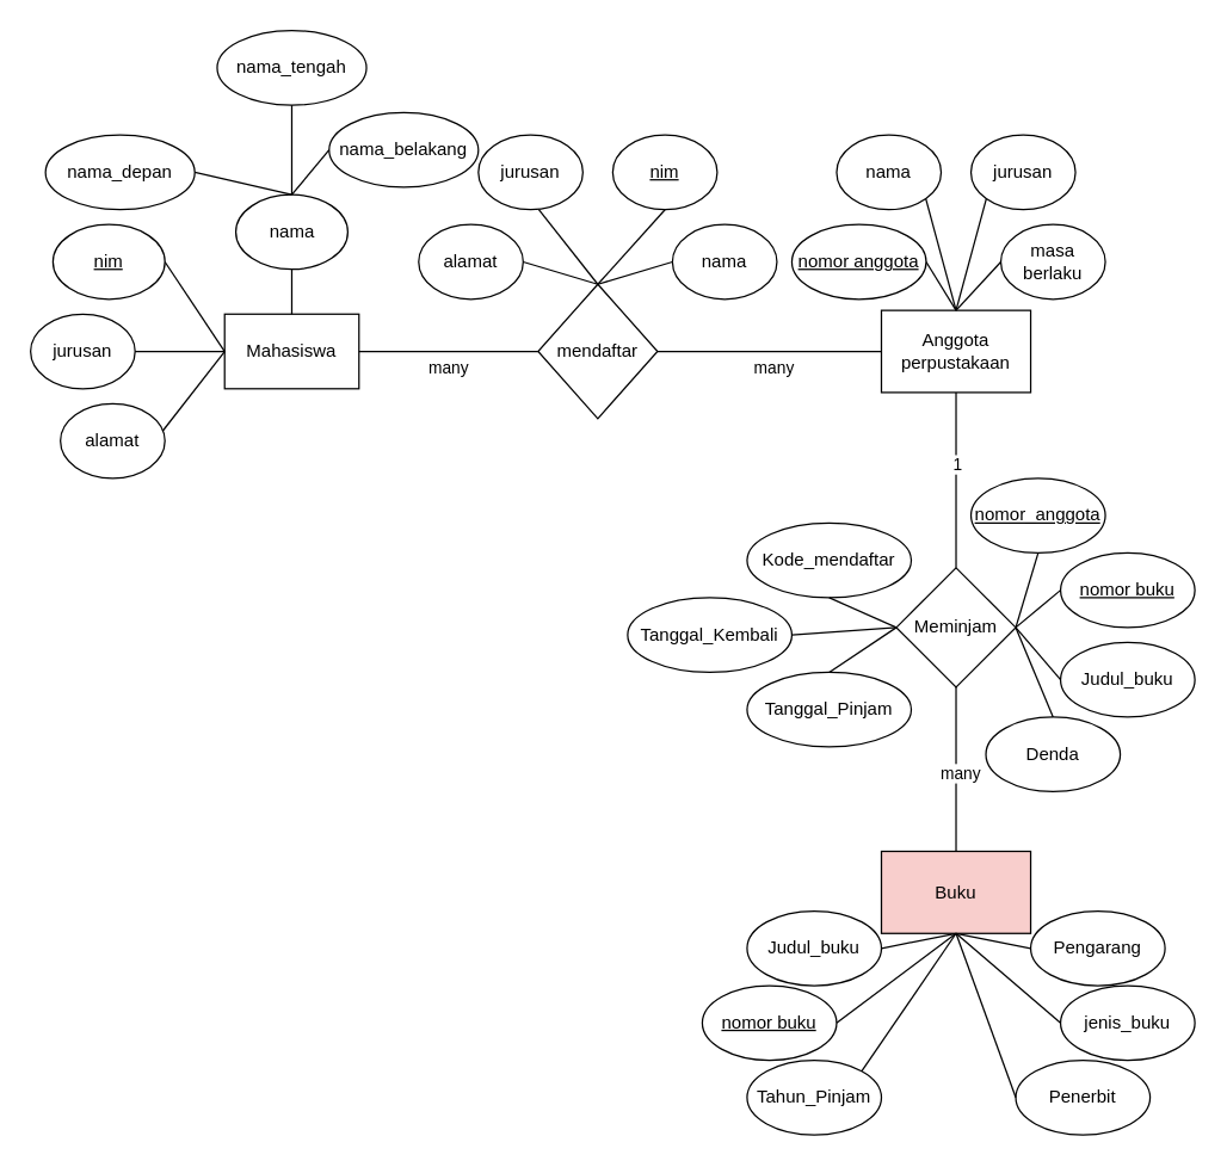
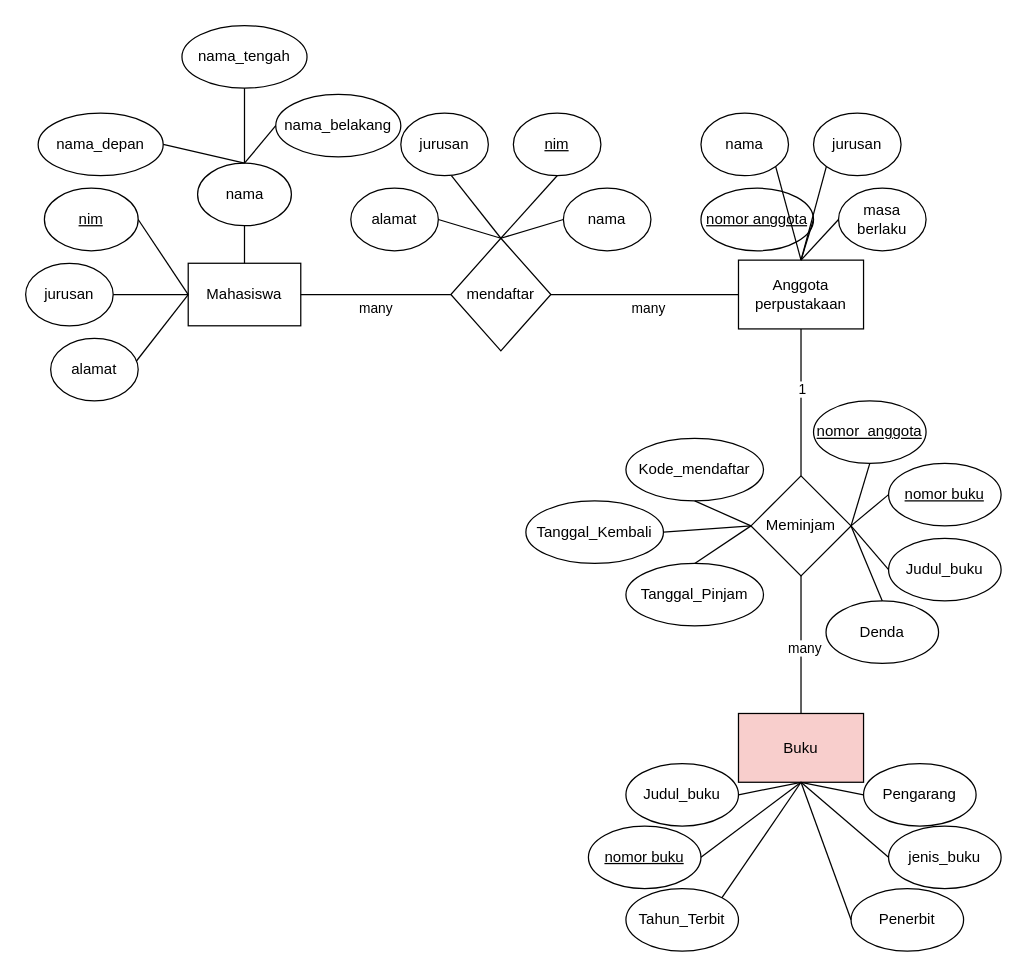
  <mxCell id="0" />
  <mxCell id="1" parent="0" />
  <mxCell id="2" value="Mahasiswa" style="whiteSpace=wrap;html=1;align=center;" vertex="1" parent="1"><mxGeometry x="150" y="210" width="90" height="50" as="geometry" /></mxCell>
  <mxCell id="3" value="mendaftar" style="shape=rhombus;perimeter=rhombusPerimeter;whiteSpace=wrap;html=1;align=center;" vertex="1" parent="1"><mxGeometry x="360" y="190" width="80" height="90" as="geometry" /></mxCell>
  <mxCell id="4" value="alamat" style="ellipse;whiteSpace=wrap;html=1;align=center;" vertex="1" parent="1"><mxGeometry x="40" y="270" width="70" height="50" as="geometry" /></mxCell>
  <mxCell id="5" value="nim" style="ellipse;whiteSpace=wrap;html=1;align=center;fontStyle=4;" vertex="1" parent="1"><mxGeometry x="35" y="150" width="75" height="50" as="geometry" /></mxCell>
  <mxCell id="6" value="" style="endArrow=none;html=1;rounded=0;exitX=1;exitY=0.5;exitDx=0;exitDy=0;entryX=0;entryY=0.5;entryDx=0;entryDy=0;" edge="1" parent="1" source="5" target="2"><mxGeometry width="50" height="50" relative="1" as="geometry"><mxPoint x="340" y="230" as="sourcePoint" /><mxPoint x="390" y="180" as="targetPoint" /></mxGeometry></mxCell>
  <mxCell id="7" value="jurusan" style="ellipse;whiteSpace=wrap;html=1;align=center;" vertex="1" parent="1"><mxGeometry x="20" y="210" width="70" height="50" as="geometry" /></mxCell>
  <mxCell id="8" value="" style="endArrow=none;html=1;rounded=0;exitX=1;exitY=0.5;exitDx=0;exitDy=0;entryX=0;entryY=0.5;entryDx=0;entryDy=0;" edge="1" parent="1" source="7" target="2"><mxGeometry width="50" height="50" relative="1" as="geometry"><mxPoint x="340" y="230" as="sourcePoint" /><mxPoint x="390" y="180" as="targetPoint" /></mxGeometry></mxCell>
  <mxCell id="9" value="" style="endArrow=none;html=1;rounded=0;exitX=0.978;exitY=0.367;exitDx=0;exitDy=0;exitPerimeter=0;entryX=0;entryY=0.5;entryDx=0;entryDy=0;" edge="1" parent="1" source="4" target="2"><mxGeometry width="50" height="50" relative="1" as="geometry"><mxPoint x="340" y="230" as="sourcePoint" /><mxPoint x="390" y="180" as="targetPoint" /></mxGeometry></mxCell>
  <mxCell id="10" value="nama" style="ellipse;whiteSpace=wrap;html=1;align=center;" vertex="1" parent="1"><mxGeometry x="157.5" y="130" width="75" height="50" as="geometry" /></mxCell>
  <mxCell id="11" value="" style="endArrow=none;html=1;rounded=0;exitX=0.5;exitY=0;exitDx=0;exitDy=0;entryX=0.5;entryY=1;entryDx=0;entryDy=0;" edge="1" parent="1" source="2" target="10"><mxGeometry width="50" height="50" relative="1" as="geometry"><mxPoint x="340" y="230" as="sourcePoint" /><mxPoint x="390" y="180" as="targetPoint" /></mxGeometry></mxCell>
  <mxCell id="12" value="nama_depan" style="ellipse;whiteSpace=wrap;html=1;align=center;" vertex="1" parent="1"><mxGeometry x="30" y="90" width="100" height="50" as="geometry" /></mxCell>
  <mxCell id="13" value="nama_tengah" style="ellipse;whiteSpace=wrap;html=1;align=center;" vertex="1" parent="1"><mxGeometry x="145" y="20" width="100" height="50" as="geometry" /></mxCell>
  <mxCell id="14" value="nama_belakang" style="ellipse;whiteSpace=wrap;html=1;align=center;" vertex="1" parent="1"><mxGeometry x="220" y="75" width="100" height="50" as="geometry" /></mxCell>
  <mxCell id="15" value="" style="endArrow=none;html=1;rounded=0;exitX=0.5;exitY=0;exitDx=0;exitDy=0;entryX=0.5;entryY=1;entryDx=0;entryDy=0;" edge="1" parent="1" source="10" target="13"><mxGeometry width="50" height="50" relative="1" as="geometry"><mxPoint x="340" y="230" as="sourcePoint" /><mxPoint x="390" y="180" as="targetPoint" /></mxGeometry></mxCell>
  <mxCell id="16" value="" style="endArrow=none;html=1;rounded=0;exitX=0.5;exitY=0;exitDx=0;exitDy=0;entryX=0;entryY=0.5;entryDx=0;entryDy=0;" edge="1" parent="1" source="10" target="14"><mxGeometry width="50" height="50" relative="1" as="geometry"><mxPoint x="340" y="230" as="sourcePoint" /><mxPoint x="390" y="180" as="targetPoint" /></mxGeometry></mxCell>
  <mxCell id="17" value="" style="endArrow=none;html=1;rounded=0;exitX=0.5;exitY=0;exitDx=0;exitDy=0;entryX=1;entryY=0.5;entryDx=0;entryDy=0;" edge="1" parent="1" source="10" target="12"><mxGeometry width="50" height="50" relative="1" as="geometry"><mxPoint x="340" y="230" as="sourcePoint" /><mxPoint x="390" y="180" as="targetPoint" /></mxGeometry></mxCell>
  <mxCell id="18" value="" style="endArrow=none;html=1;rounded=0;exitX=1;exitY=0.5;exitDx=0;exitDy=0;entryX=0;entryY=0.5;entryDx=0;entryDy=0;" edge="1" parent="1" source="2" target="3"><mxGeometry width="50" height="50" relative="1" as="geometry"><mxPoint x="340" y="230" as="sourcePoint" /><mxPoint x="390" y="180" as="targetPoint" /></mxGeometry></mxCell>
  <mxCell id="19" value="many" style="edgeLabel;html=1;align=center;verticalAlign=middle;resizable=0;points=[];" vertex="1" connectable="0" parent="18"><mxGeometry x="-0.013" y="-2" relative="1" as="geometry"><mxPoint y="8" as="offset" /></mxGeometry></mxCell>
  <mxCell id="20" value="jurusan" style="ellipse;whiteSpace=wrap;html=1;align=center;" vertex="1" parent="1"><mxGeometry x="320" y="90" width="70" height="50" as="geometry" /></mxCell>
  <mxCell id="21" value="alamat" style="ellipse;whiteSpace=wrap;html=1;align=center;" vertex="1" parent="1"><mxGeometry x="280" y="150" width="70" height="50" as="geometry" /></mxCell>
  <mxCell id="22" value="" style="endArrow=none;html=1;rounded=0;exitX=0.5;exitY=0;exitDx=0;exitDy=0;entryX=1;entryY=0.5;entryDx=0;entryDy=0;" edge="1" parent="1" source="3" target="21"><mxGeometry width="50" height="50" relative="1" as="geometry"><mxPoint x="440" y="230" as="sourcePoint" /><mxPoint x="490" y="180" as="targetPoint" /></mxGeometry></mxCell>
  <mxCell id="23" value="" style="endArrow=none;html=1;rounded=0;exitX=0.5;exitY=0;exitDx=0;exitDy=0;entryX=0.578;entryY=1;entryDx=0;entryDy=0;entryPerimeter=0;" edge="1" parent="1" source="3" target="20"><mxGeometry width="50" height="50" relative="1" as="geometry"><mxPoint x="440" y="230" as="sourcePoint" /><mxPoint x="490" y="180" as="targetPoint" /></mxGeometry></mxCell>
  <mxCell id="24" value="nim" style="ellipse;whiteSpace=wrap;html=1;align=center;fontStyle=4;" vertex="1" parent="1"><mxGeometry x="410" y="90" width="70" height="50" as="geometry" /></mxCell>
  <mxCell id="25" value="" style="endArrow=none;html=1;rounded=0;exitX=0.5;exitY=0;exitDx=0;exitDy=0;entryX=0.5;entryY=1;entryDx=0;entryDy=0;" edge="1" parent="1" source="3" target="24"><mxGeometry width="50" height="50" relative="1" as="geometry"><mxPoint x="440" y="230" as="sourcePoint" /><mxPoint x="490" y="180" as="targetPoint" /></mxGeometry></mxCell>
  <mxCell id="26" value="nama" style="ellipse;whiteSpace=wrap;html=1;align=center;" vertex="1" parent="1"><mxGeometry x="450" y="150" width="70" height="50" as="geometry" /></mxCell>
  <mxCell id="27" value="" style="endArrow=none;html=1;rounded=0;exitX=0.5;exitY=0;exitDx=0;exitDy=0;entryX=0;entryY=0.5;entryDx=0;entryDy=0;" edge="1" parent="1" source="3" target="26"><mxGeometry width="50" height="50" relative="1" as="geometry"><mxPoint x="440" y="230" as="sourcePoint" /><mxPoint x="490" y="180" as="targetPoint" /></mxGeometry></mxCell>
  <mxCell id="28" value="" style="endArrow=none;html=1;rounded=0;exitX=1;exitY=0.5;exitDx=0;exitDy=0;entryX=0;entryY=0.5;entryDx=0;entryDy=0;" edge="1" parent="1" source="3" target="30"><mxGeometry width="50" height="50" relative="1" as="geometry"><mxPoint x="440" y="230" as="sourcePoint" /><mxPoint x="610" y="230" as="targetPoint" /></mxGeometry></mxCell>
  <mxCell id="29" value="many" style="edgeLabel;html=1;align=center;verticalAlign=middle;resizable=0;points=[];" vertex="1" connectable="0" parent="28"><mxGeometry x="0.033" y="1" relative="1" as="geometry"><mxPoint y="11" as="offset" /></mxGeometry></mxCell>
  <mxCell id="30" value="Anggota&lt;div&gt;perpustakaan&lt;/div&gt;" style="whiteSpace=wrap;html=1;align=center;" vertex="1" parent="1"><mxGeometry x="590" y="207.5" width="100" height="55" as="geometry" /></mxCell>
- <mxCell id="31" value="&lt;div&gt;nomor anggota&lt;/div&gt;" style="ellipse;whiteSpace=wrap;html=1;align=center;fontStyle=4;" vertex="1" parent="1"><mxGeometry x="530" y="150" width="90" height="50" as="geometry" /></mxCell>
+ <mxCell id="31" value="&lt;div&gt;nomor anggota&lt;/div&gt;" style="ellipse;whiteSpace=wrap;html=1;align=center;fontStyle=4;" vertex="1" parent="1"><mxGeometry x="560" y="150" width="90" height="50" as="geometry" /></mxCell>
  <mxCell id="32" value="nama" style="ellipse;whiteSpace=wrap;html=1;align=center;" vertex="1" parent="1"><mxGeometry x="560" y="90" width="70" height="50" as="geometry" /></mxCell>
  <mxCell id="33" value="" style="endArrow=none;html=1;rounded=0;entryX=1;entryY=0.5;entryDx=0;entryDy=0;exitX=0.5;exitY=0;exitDx=0;exitDy=0;" edge="1" parent="1" source="30" target="31"><mxGeometry width="50" height="50" relative="1" as="geometry"><mxPoint x="440" y="230" as="sourcePoint" /><mxPoint x="490" y="180" as="targetPoint" /></mxGeometry></mxCell>
  <mxCell id="34" value="" style="endArrow=none;html=1;rounded=0;entryX=1;entryY=1;entryDx=0;entryDy=0;exitX=0.5;exitY=0;exitDx=0;exitDy=0;" edge="1" parent="1" source="30" target="32"><mxGeometry width="50" height="50" relative="1" as="geometry"><mxPoint x="440" y="230" as="sourcePoint" /><mxPoint x="490" y="180" as="targetPoint" /></mxGeometry></mxCell>
  <mxCell id="35" value="jurusan" style="ellipse;whiteSpace=wrap;html=1;align=center;" vertex="1" parent="1"><mxGeometry x="650" y="90" width="70" height="50" as="geometry" /></mxCell>
  <mxCell id="36" value="masa&lt;div&gt;berlaku&lt;/div&gt;" style="ellipse;whiteSpace=wrap;html=1;align=center;" vertex="1" parent="1"><mxGeometry x="670" y="150" width="70" height="50" as="geometry" /></mxCell>
  <mxCell id="37" value="" style="endArrow=none;html=1;rounded=0;entryX=0;entryY=1;entryDx=0;entryDy=0;exitX=0.5;exitY=0;exitDx=0;exitDy=0;" edge="1" parent="1" source="30" target="35"><mxGeometry width="50" height="50" relative="1" as="geometry"><mxPoint x="440" y="130" as="sourcePoint" /><mxPoint x="490" y="80" as="targetPoint" /></mxGeometry></mxCell>
  <mxCell id="38" value="" style="endArrow=none;html=1;rounded=0;entryX=0;entryY=0.5;entryDx=0;entryDy=0;exitX=0.5;exitY=0;exitDx=0;exitDy=0;" edge="1" parent="1" source="30" target="36"><mxGeometry width="50" height="50" relative="1" as="geometry"><mxPoint x="440" y="130" as="sourcePoint" /><mxPoint x="490" y="80" as="targetPoint" /></mxGeometry></mxCell>
  <mxCell id="39" value="Buku" style="whiteSpace=wrap;html=1;align=center;fillColor=#f8cecc;" vertex="1" parent="1"><mxGeometry x="590" y="570" width="100" height="55" as="geometry" /></mxCell>
  <mxCell id="40" value="Meminjam" style="shape=rhombus;perimeter=rhombusPerimeter;whiteSpace=wrap;html=1;align=center;" vertex="1" parent="1"><mxGeometry x="600" y="380" width="80" height="80" as="geometry" /></mxCell>
  <mxCell id="41" value="" style="endArrow=none;html=1;rounded=0;entryX=0.5;entryY=1;entryDx=0;entryDy=0;exitX=0.5;exitY=0;exitDx=0;exitDy=0;" edge="1" parent="1" source="40" target="30"><mxGeometry width="50" height="50" relative="1" as="geometry"><mxPoint x="440" y="330" as="sourcePoint" /><mxPoint x="490" y="280" as="targetPoint" /></mxGeometry></mxCell>
  <mxCell id="42" value="1" style="edgeLabel;html=1;align=center;verticalAlign=middle;resizable=0;points=[];" vertex="1" connectable="0" parent="41"><mxGeometry x="0.055" y="-1" relative="1" as="geometry"><mxPoint x="-1" y="-8" as="offset" /></mxGeometry></mxCell>
  <mxCell id="43" value="nomor_anggota" style="ellipse;whiteSpace=wrap;html=1;align=center;fontStyle=4;" vertex="1" parent="1"><mxGeometry x="650" y="320" width="90" height="50" as="geometry" /></mxCell>
  <mxCell id="44" value="nomor buku" style="ellipse;whiteSpace=wrap;html=1;align=center;fontStyle=4;" vertex="1" parent="1"><mxGeometry x="710" y="370" width="90" height="50" as="geometry" /></mxCell>
  <mxCell id="45" value="Judul_buku" style="ellipse;whiteSpace=wrap;html=1;align=center;" vertex="1" parent="1"><mxGeometry x="710" y="430" width="90" height="50" as="geometry" /></mxCell>
  <mxCell id="46" value="Denda" style="ellipse;whiteSpace=wrap;html=1;align=center;" vertex="1" parent="1"><mxGeometry x="660" y="480" width="90" height="50" as="geometry" /></mxCell>
  <mxCell id="47" value="" style="endArrow=none;html=1;rounded=0;entryX=1;entryY=0.5;entryDx=0;entryDy=0;exitX=0.5;exitY=1;exitDx=0;exitDy=0;" edge="1" parent="1" source="43" target="40"><mxGeometry width="50" height="50" relative="1" as="geometry"><mxPoint x="450" y="400" as="sourcePoint" /><mxPoint x="500" y="350" as="targetPoint" /></mxGeometry></mxCell>
  <mxCell id="48" value="" style="endArrow=none;html=1;rounded=0;entryX=0;entryY=0.5;entryDx=0;entryDy=0;exitX=1;exitY=0.5;exitDx=0;exitDy=0;" edge="1" parent="1" source="40" target="44"><mxGeometry width="50" height="50" relative="1" as="geometry"><mxPoint x="450" y="400" as="sourcePoint" /><mxPoint x="500" y="350" as="targetPoint" /></mxGeometry></mxCell>
  <mxCell id="49" value="" style="endArrow=none;html=1;rounded=0;entryX=0;entryY=0.5;entryDx=0;entryDy=0;exitX=1;exitY=0.5;exitDx=0;exitDy=0;" edge="1" parent="1" source="40" target="45"><mxGeometry width="50" height="50" relative="1" as="geometry"><mxPoint x="450" y="400" as="sourcePoint" /><mxPoint x="500" y="350" as="targetPoint" /></mxGeometry></mxCell>
  <mxCell id="50" value="" style="endArrow=none;html=1;rounded=0;entryX=0.5;entryY=0;entryDx=0;entryDy=0;exitX=1;exitY=0.5;exitDx=0;exitDy=0;" edge="1" parent="1" source="40" target="46"><mxGeometry width="50" height="50" relative="1" as="geometry"><mxPoint x="450" y="400" as="sourcePoint" /><mxPoint x="500" y="350" as="targetPoint" /></mxGeometry></mxCell>
  <mxCell id="51" value="" style="endArrow=none;html=1;rounded=0;entryX=0.5;entryY=1;entryDx=0;entryDy=0;exitX=0.5;exitY=0;exitDx=0;exitDy=0;" edge="1" parent="1" source="39" target="40"><mxGeometry width="50" height="50" relative="1" as="geometry"><mxPoint x="450" y="480" as="sourcePoint" /><mxPoint x="500" y="430" as="targetPoint" /></mxGeometry></mxCell>
  <mxCell id="52" value="many" style="edgeLabel;html=1;align=center;verticalAlign=middle;resizable=0;points=[];" vertex="1" connectable="0" parent="51"><mxGeometry x="-0.044" y="-2" relative="1" as="geometry"><mxPoint as="offset" /></mxGeometry></mxCell>
  <mxCell id="53" value="Kode_mendaftar" style="ellipse;whiteSpace=wrap;html=1;align=center;" vertex="1" parent="1"><mxGeometry x="500" y="350" width="110" height="50" as="geometry" /></mxCell>
  <mxCell id="54" value="Tanggal_Kembali" style="ellipse;whiteSpace=wrap;html=1;align=center;" vertex="1" parent="1"><mxGeometry x="420" y="400" width="110" height="50" as="geometry" /></mxCell>
  <mxCell id="55" value="Tanggal_Pinjam" style="ellipse;whiteSpace=wrap;html=1;align=center;" vertex="1" parent="1"><mxGeometry x="500" y="450" width="110" height="50" as="geometry" /></mxCell>
  <mxCell id="56" value="" style="endArrow=none;html=1;rounded=0;entryX=0.5;entryY=1;entryDx=0;entryDy=0;exitX=0;exitY=0.5;exitDx=0;exitDy=0;" edge="1" parent="1" source="40" target="53"><mxGeometry width="50" height="50" relative="1" as="geometry"><mxPoint x="450" y="480" as="sourcePoint" /><mxPoint x="500" y="430" as="targetPoint" /></mxGeometry></mxCell>
  <mxCell id="57" value="" style="endArrow=none;html=1;rounded=0;entryX=1;entryY=0.5;entryDx=0;entryDy=0;exitX=0;exitY=0.5;exitDx=0;exitDy=0;" edge="1" parent="1" source="40" target="54"><mxGeometry width="50" height="50" relative="1" as="geometry"><mxPoint x="450" y="480" as="sourcePoint" /><mxPoint x="500" y="430" as="targetPoint" /></mxGeometry></mxCell>
  <mxCell id="58" value="" style="endArrow=none;html=1;rounded=0;entryX=0.5;entryY=0;entryDx=0;entryDy=0;exitX=0;exitY=0.5;exitDx=0;exitDy=0;" edge="1" parent="1" source="40" target="55"><mxGeometry width="50" height="50" relative="1" as="geometry"><mxPoint x="450" y="480" as="sourcePoint" /><mxPoint x="500" y="430" as="targetPoint" /></mxGeometry></mxCell>
  <mxCell id="59" value="nomor buku" style="ellipse;whiteSpace=wrap;html=1;align=center;fontStyle=4;" vertex="1" parent="1"><mxGeometry x="470" y="660" width="90" height="50" as="geometry" /></mxCell>
  <mxCell id="60" value="Judul_buku" style="ellipse;whiteSpace=wrap;html=1;align=center;" vertex="1" parent="1"><mxGeometry x="500" y="610" width="90" height="50" as="geometry" /></mxCell>
  <mxCell id="61" value="" style="endArrow=none;html=1;rounded=0;entryX=0.5;entryY=1;entryDx=0;entryDy=0;exitX=1;exitY=0.5;exitDx=0;exitDy=0;" edge="1" parent="1" source="60" target="39"><mxGeometry width="50" height="50" relative="1" as="geometry"><mxPoint x="450" y="560" as="sourcePoint" /><mxPoint x="500" y="510" as="targetPoint" /></mxGeometry></mxCell>
  <mxCell id="62" value="" style="endArrow=none;html=1;rounded=0;exitX=1;exitY=0.5;exitDx=0;exitDy=0;entryX=0.5;entryY=1;entryDx=0;entryDy=0;" edge="1" parent="1" source="59" target="39"><mxGeometry width="50" height="50" relative="1" as="geometry"><mxPoint x="450" y="560" as="sourcePoint" /><mxPoint x="500" y="510" as="targetPoint" /></mxGeometry></mxCell>
- <mxCell id="63" value="Tahun_Pinjam" style="ellipse;whiteSpace=wrap;html=1;align=center;" vertex="1" parent="1"><mxGeometry x="500" y="710" width="90" height="50" as="geometry" /></mxCell>
+ <mxCell id="63" value="Tahun_Terbit" style="ellipse;whiteSpace=wrap;html=1;align=center;" vertex="1" parent="1"><mxGeometry x="500" y="710" width="90" height="50" as="geometry" /></mxCell>
  <mxCell id="64" value="" style="endArrow=none;html=1;rounded=0;entryX=0.5;entryY=1;entryDx=0;entryDy=0;exitX=1;exitY=0;exitDx=0;exitDy=0;" edge="1" parent="1" source="63" target="39"><mxGeometry width="50" height="50" relative="1" as="geometry"><mxPoint x="450" y="650" as="sourcePoint" /><mxPoint x="500" y="600" as="targetPoint" /></mxGeometry></mxCell>
  <mxCell id="65" value="Pengarang" style="ellipse;whiteSpace=wrap;html=1;align=center;" vertex="1" parent="1"><mxGeometry x="690" y="610" width="90" height="50" as="geometry" /></mxCell>
  <mxCell id="66" value="jenis_buku" style="ellipse;whiteSpace=wrap;html=1;align=center;" vertex="1" parent="1"><mxGeometry x="710" y="660" width="90" height="50" as="geometry" /></mxCell>
  <mxCell id="67" value="Penerbit" style="ellipse;whiteSpace=wrap;html=1;align=center;" vertex="1" parent="1"><mxGeometry x="680" y="710" width="90" height="50" as="geometry" /></mxCell>
  <mxCell id="68" value="" style="endArrow=none;html=1;rounded=0;entryX=0.5;entryY=1;entryDx=0;entryDy=0;exitX=0;exitY=0.5;exitDx=0;exitDy=0;" edge="1" parent="1" source="65" target="39"><mxGeometry width="50" height="50" relative="1" as="geometry"><mxPoint x="450" y="650" as="sourcePoint" /><mxPoint x="500" y="600" as="targetPoint" /></mxGeometry></mxCell>
  <mxCell id="69" value="" style="endArrow=none;html=1;rounded=0;entryX=0.5;entryY=1;entryDx=0;entryDy=0;exitX=0;exitY=0.5;exitDx=0;exitDy=0;" edge="1" parent="1" source="66" target="39"><mxGeometry width="50" height="50" relative="1" as="geometry"><mxPoint x="450" y="650" as="sourcePoint" /><mxPoint x="500" y="600" as="targetPoint" /></mxGeometry></mxCell>
  <mxCell id="70" value="" style="endArrow=none;html=1;rounded=0;entryX=0;entryY=0.5;entryDx=0;entryDy=0;exitX=0.5;exitY=1;exitDx=0;exitDy=0;" edge="1" parent="1" source="39" target="67"><mxGeometry width="50" height="50" relative="1" as="geometry"><mxPoint x="450" y="650" as="sourcePoint" /><mxPoint x="500" y="600" as="targetPoint" /></mxGeometry></mxCell>
